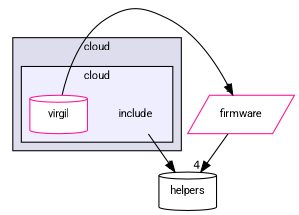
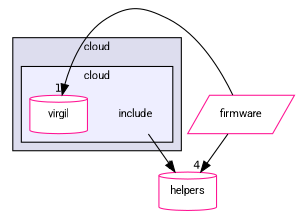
  digraph {
    compound=true
    fontname=Roboto
    node [color=black fontname=Roboto fontsize=10 shape=cylinder fillcolor=white style=filled]
    edge [fontname=Roboto headlabel=1 labeldistance=1.5 labelfontname=Helvetica labelfontsize=10]
    n1 [label=include shape=plaintext fillcolor="" style=""]
    n2 [color=deeppink label=virgil]
-   n3 [label=helpers]
+   n3 [color=deeppink label=helpers]
    n4 [color=deeppink label=firmware shape=parallelogram]
    subgraph cluster_1 {
      bgcolor="#ddddee"
      fontsize=10
      label=cloud
      pencolor=black
      subgraph cluster_2 {
        bgcolor="#eeeeff"
        fontsize=10
        label=cloud
        pencolor=black
        n1
        n2
      }
    }
    n1 -> n3
-   n2 -> n4
+   n4 -> n2
    n4 -> n3 [headlabel=4]
  }
